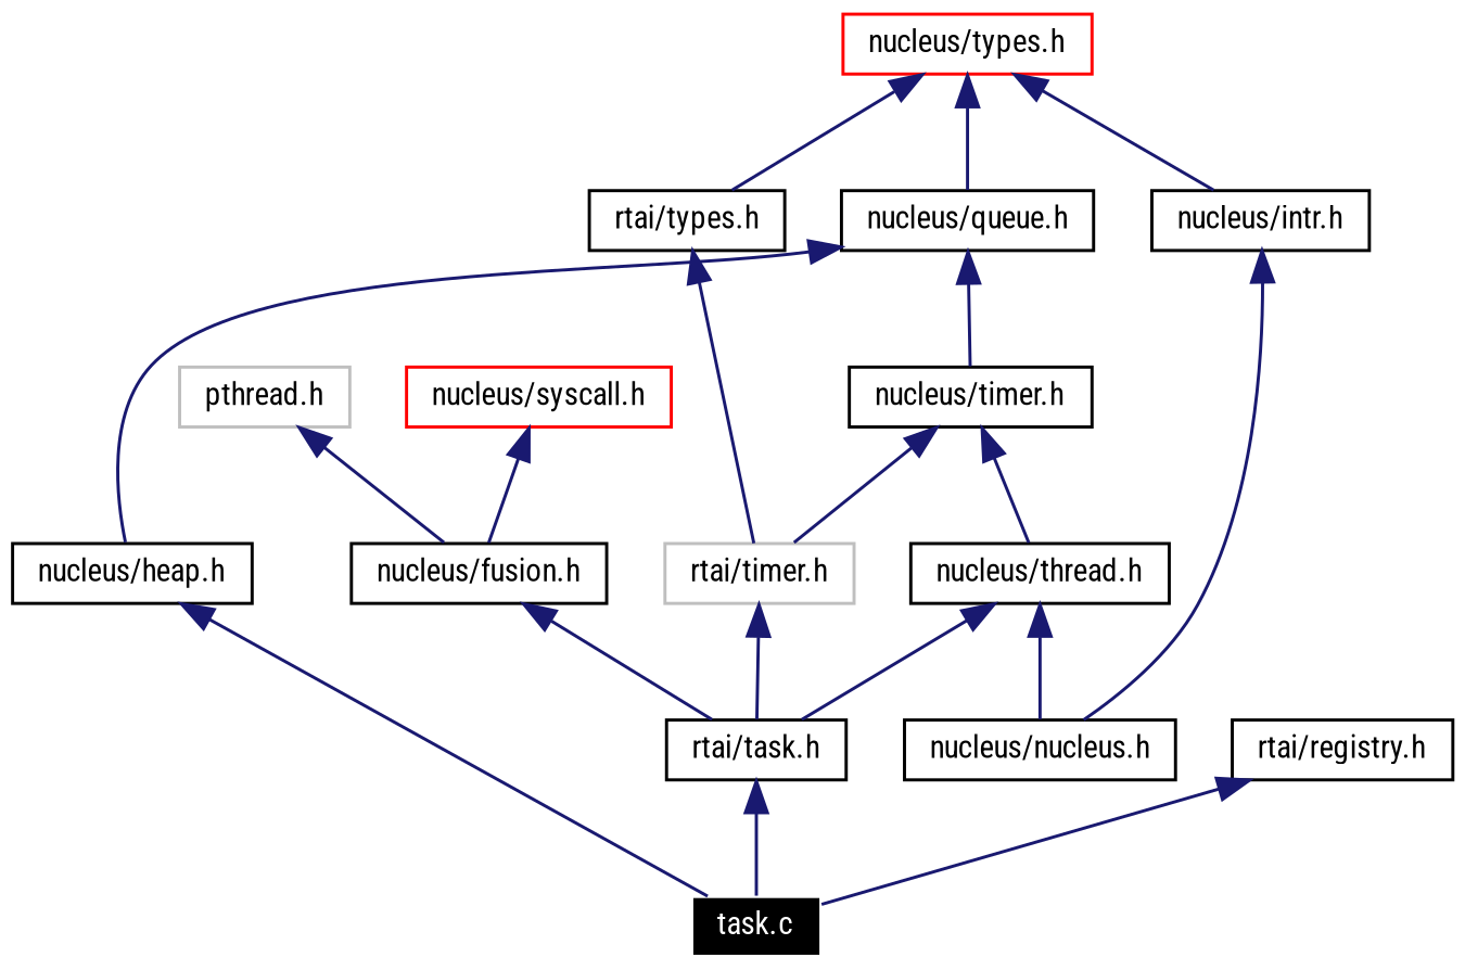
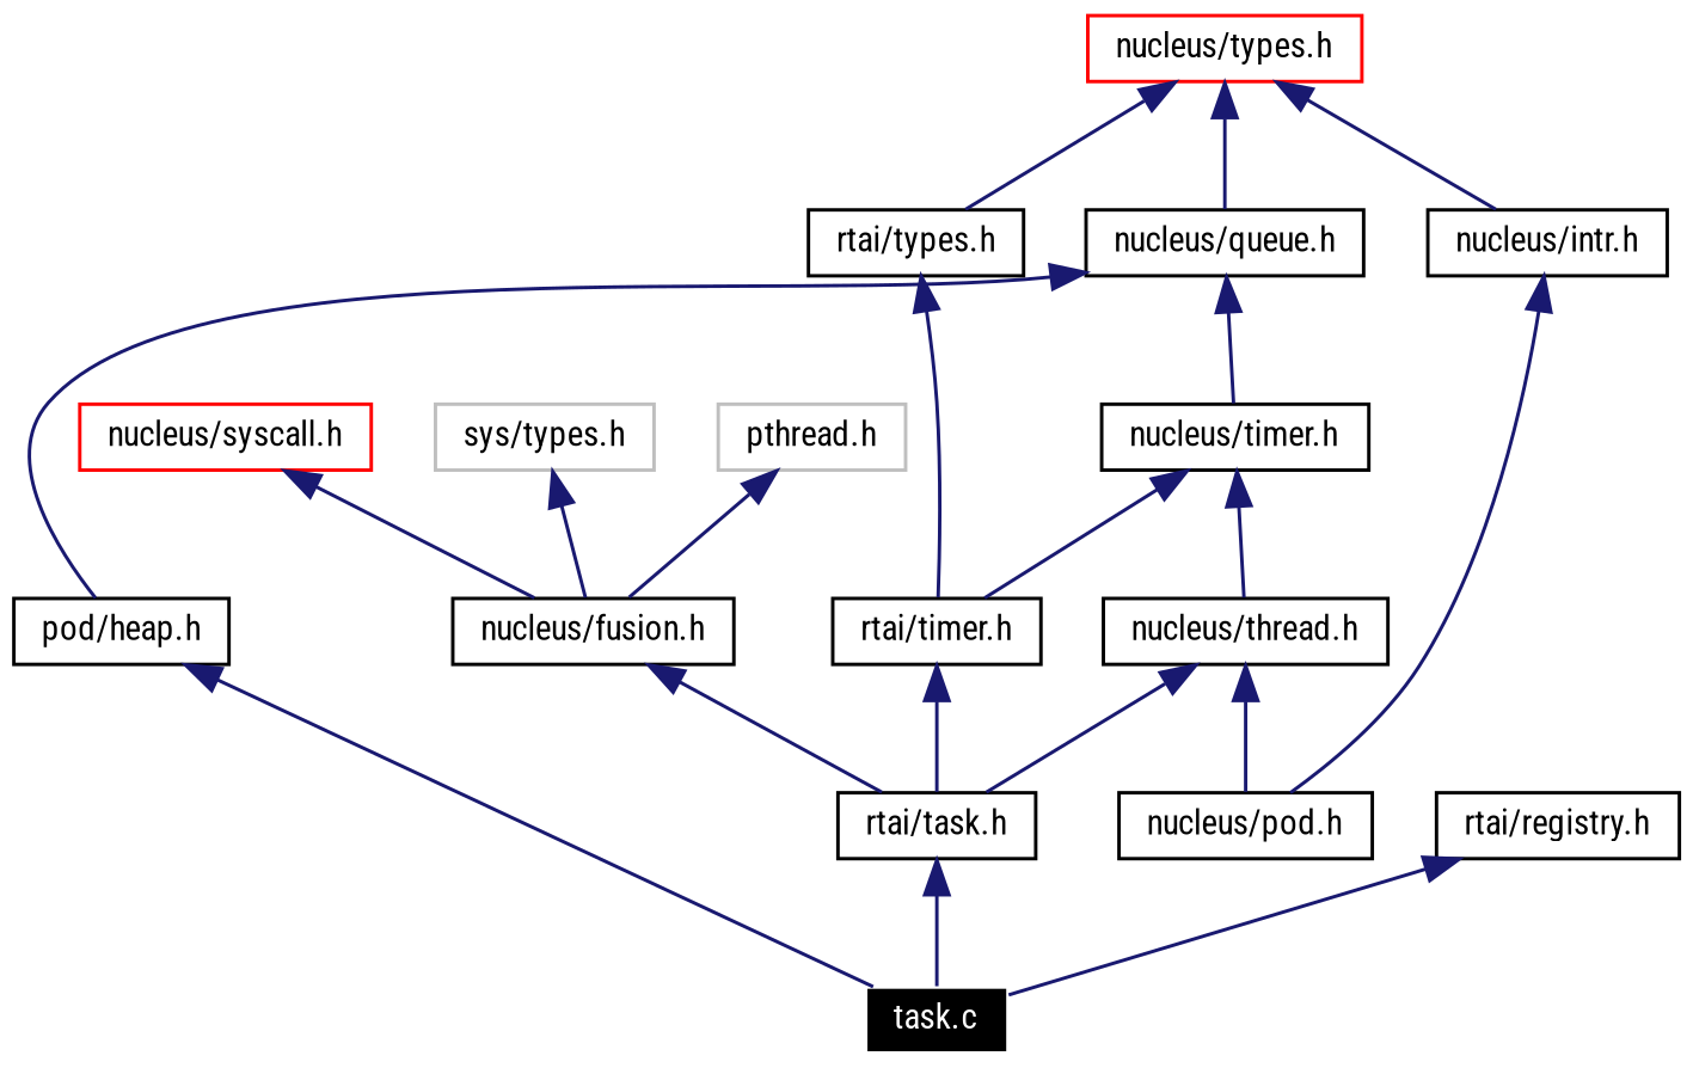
  digraph {
    fontname="Roboto Condensed"
    node [color=black fontname="Roboto Condensed" fontsize=10 shape=record]
    edge [color=midnightblue dir=back fontname="Roboto Condensed" fontsize=10 labelfontname=Helvetica labelfontsize=10 style=solid]
    n1 [color=white fillcolor=black fontcolor=white height=0.2 label="task.c" style=filled width=0.4]
-   n2 [height=0.2 label="nucleus/nucleus.h" width=0.4]
+   n2 [height=0.2 label="nucleus/pod.h" width=0.4]
    n3 [height=0.2 label="nucleus/thread.h" width=0.4]
    n4 [height=0.2 label="rtai/task.h" width=0.4]
    n5 [height=0.2 label="nucleus/timer.h" width=0.4]
-   n6 [color=grey75 height=0.2 label="rtai/timer.h" width=0.4]
+   n6 [height=0.2 label="rtai/timer.h" width=0.4]
    n7 [height=0.2 label="nucleus/queue.h" width=0.4]
-   n8 [height=0.2 label="nucleus/heap.h" width=0.4]
+   n8 [height=0.2 label="pod/heap.h" width=0.4]
    n9 [color=red height=0.2 label="nucleus/types.h" width=0.4]
    n10 [height=0.2 label="nucleus/intr.h" width=0.4]
    n11 [height=0.2 label="rtai/types.h" width=0.4]
    n12 [height=0.2 label="nucleus/fusion.h" width=0.4]
    n13 [color=red height=0.2 label="nucleus/syscall.h" width=0.4]
+   n14 [color=grey75 height=0.2 label="sys/types.h" width=0.4]
    n15 [color=grey75 height=0.2 label="pthread.h" width=0.4]
    n16 [height=0.2 label="rtai/registry.h" width=0.4]
    n3 -> n2
    n3 -> n4
    n4 -> n1
    n5 -> n3
    n5 -> n6
    n6 -> n4
    n7 -> n5
    n7 -> n8
    n8 -> n1
    n9 -> n7
    n9 -> n10
    n9 -> n11
    n10 -> n2
    n11 -> n6
    n12 -> n4
    n13 -> n12
+   n14 -> n12
    n15 -> n12
    n16 -> n1
  }
